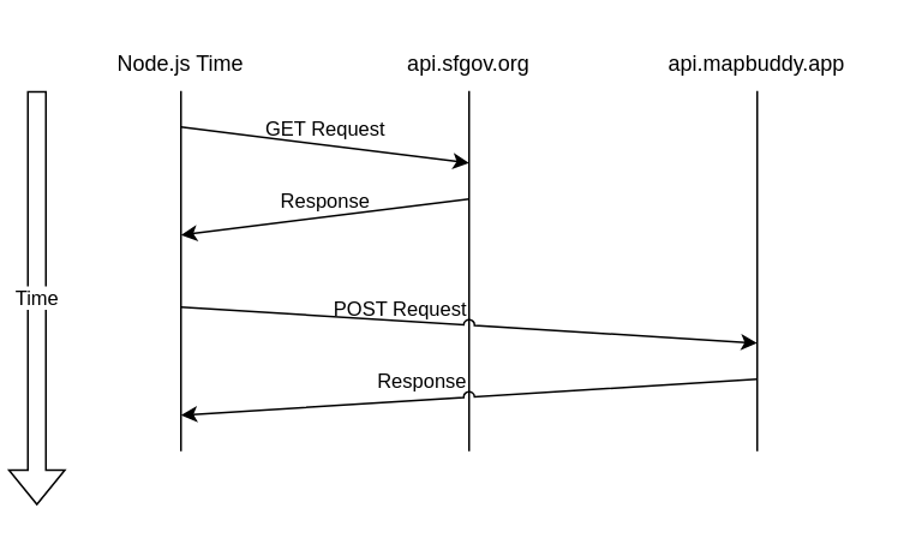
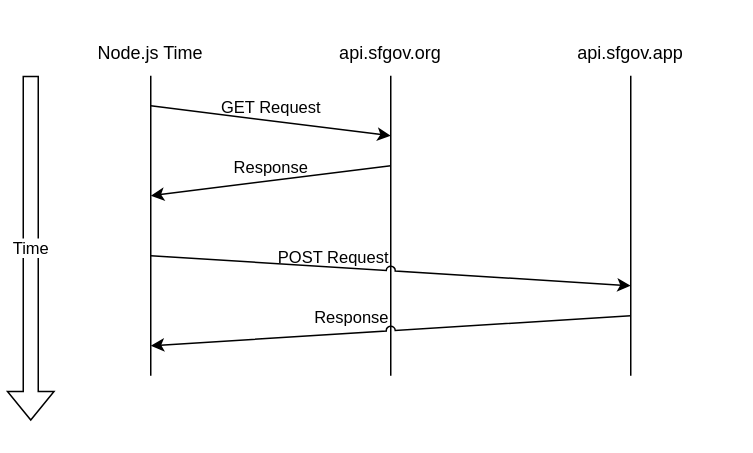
  <mxCell id="0" />
  <mxCell id="1" parent="0" />
  <mxCell id="2" value="" style="endArrow=none;html=1;rounded=0;" edge="1" parent="1"><mxGeometry width="50" height="50" relative="1" as="geometry"><mxPoint x="100" y="250" as="sourcePoint" /><mxPoint x="100" y="50" as="targetPoint" /></mxGeometry></mxCell>
  <mxCell id="3" value="Node.js Time" style="text;html=1;strokeColor=none;fillColor=none;align=center;verticalAlign=middle;whiteSpace=wrap;rounded=0;" vertex="1" parent="1"><mxGeometry x="40" y="20" width="120" height="30" as="geometry" /></mxCell>
  <mxCell id="4" value="" style="endArrow=none;html=1;rounded=0;" edge="1" parent="1"><mxGeometry width="50" height="50" relative="1" as="geometry"><mxPoint x="260" y="250" as="sourcePoint" /><mxPoint x="260" y="50" as="targetPoint" /></mxGeometry></mxCell>
  <mxCell id="5" value="api.sfgov.org" style="text;html=1;strokeColor=none;fillColor=none;align=center;verticalAlign=middle;whiteSpace=wrap;rounded=0;" vertex="1" parent="1"><mxGeometry x="200" y="20" width="120" height="30" as="geometry" /></mxCell>
  <mxCell id="6" value="" style="endArrow=none;html=1;rounded=0;" edge="1" parent="1"><mxGeometry width="50" height="50" relative="1" as="geometry"><mxPoint x="420" y="250" as="sourcePoint" /><mxPoint x="420" y="50" as="targetPoint" /></mxGeometry></mxCell>
- <mxCell id="7" value="api.mapbuddy.app" style="text;html=1;strokeColor=none;fillColor=none;align=center;verticalAlign=middle;whiteSpace=wrap;rounded=0;" vertex="1" parent="1"><mxGeometry x="360" y="20" width="120" height="30" as="geometry" /></mxCell>
+ <mxCell id="7" value="api.sfgov.app" style="text;html=1;strokeColor=none;fillColor=none;align=center;verticalAlign=middle;whiteSpace=wrap;rounded=0;" vertex="1" parent="1"><mxGeometry x="360" y="20" width="120" height="30" as="geometry" /></mxCell>
  <mxCell id="8" value="GET Request" style="endArrow=classic;html=1;rounded=0;labelPosition=center;verticalLabelPosition=top;align=center;verticalAlign=bottom;labelBackgroundColor=none;" edge="1" parent="1"><mxGeometry width="50" height="50" relative="1" as="geometry"><mxPoint x="100" y="70" as="sourcePoint" /><mxPoint x="260" y="90" as="targetPoint" /></mxGeometry></mxCell>
  <mxCell id="9" value="Response" style="endArrow=classic;html=1;rounded=0;labelPosition=center;verticalLabelPosition=top;align=center;verticalAlign=bottom;labelBackgroundColor=none;" edge="1" parent="1"><mxGeometry width="50" height="50" relative="1" as="geometry"><mxPoint x="260" y="110" as="sourcePoint" /><mxPoint x="100" y="130" as="targetPoint" /></mxGeometry></mxCell>
  <mxCell id="10" value="POST Request" style="endArrow=classic;html=1;rounded=0;jumpStyle=arc;align=right;labelPosition=left;verticalLabelPosition=top;verticalAlign=bottom;labelBackgroundColor=none;" edge="1" parent="1"><mxGeometry width="50" height="50" relative="1" as="geometry"><mxPoint x="100" y="170" as="sourcePoint" /><mxPoint x="420" y="190" as="targetPoint" /></mxGeometry></mxCell>
  <mxCell id="11" value="Response" style="endArrow=classic;html=1;rounded=0;jumpStyle=arc;labelPosition=left;verticalLabelPosition=top;align=right;verticalAlign=bottom;labelBackgroundColor=none;" edge="1" parent="1"><mxGeometry width="50" height="50" relative="1" as="geometry"><mxPoint x="420" y="210" as="sourcePoint" /><mxPoint x="100" y="230" as="targetPoint" /></mxGeometry></mxCell>
  <mxCell id="12" value="Time" style="shape=flexArrow;endArrow=classic;html=1;rounded=0;jumpStyle=arc;" edge="1" parent="1"><mxGeometry width="50" height="50" relative="1" as="geometry"><mxPoint x="20" y="50" as="sourcePoint" /><mxPoint x="20" y="280" as="targetPoint" /></mxGeometry></mxCell>
